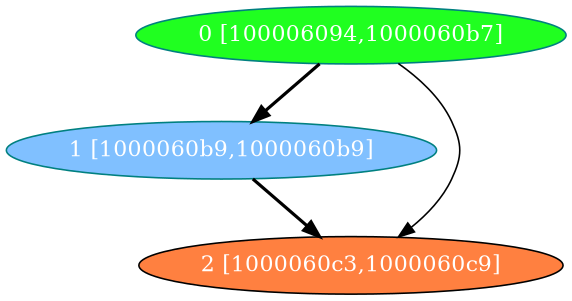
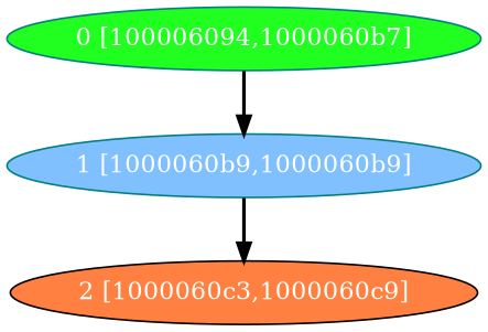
  digraph {
    node [fontcolor="#ffffff" shape=oval style=filled color=teal]
    edge [style=bold]
    n1 [fillcolor="#20FF20" label="0 [100006094,1000060b7]"]
    n2 [fillcolor="#80C0FF" label="1 [1000060b9,1000060b9]"]
    n3 [fillcolor="#FF8040" label="2 [1000060c3,1000060c9]" color=black]
    n1 -> n2
-   n1 -> n3 [style=solid]
    n2 -> n3
  }
